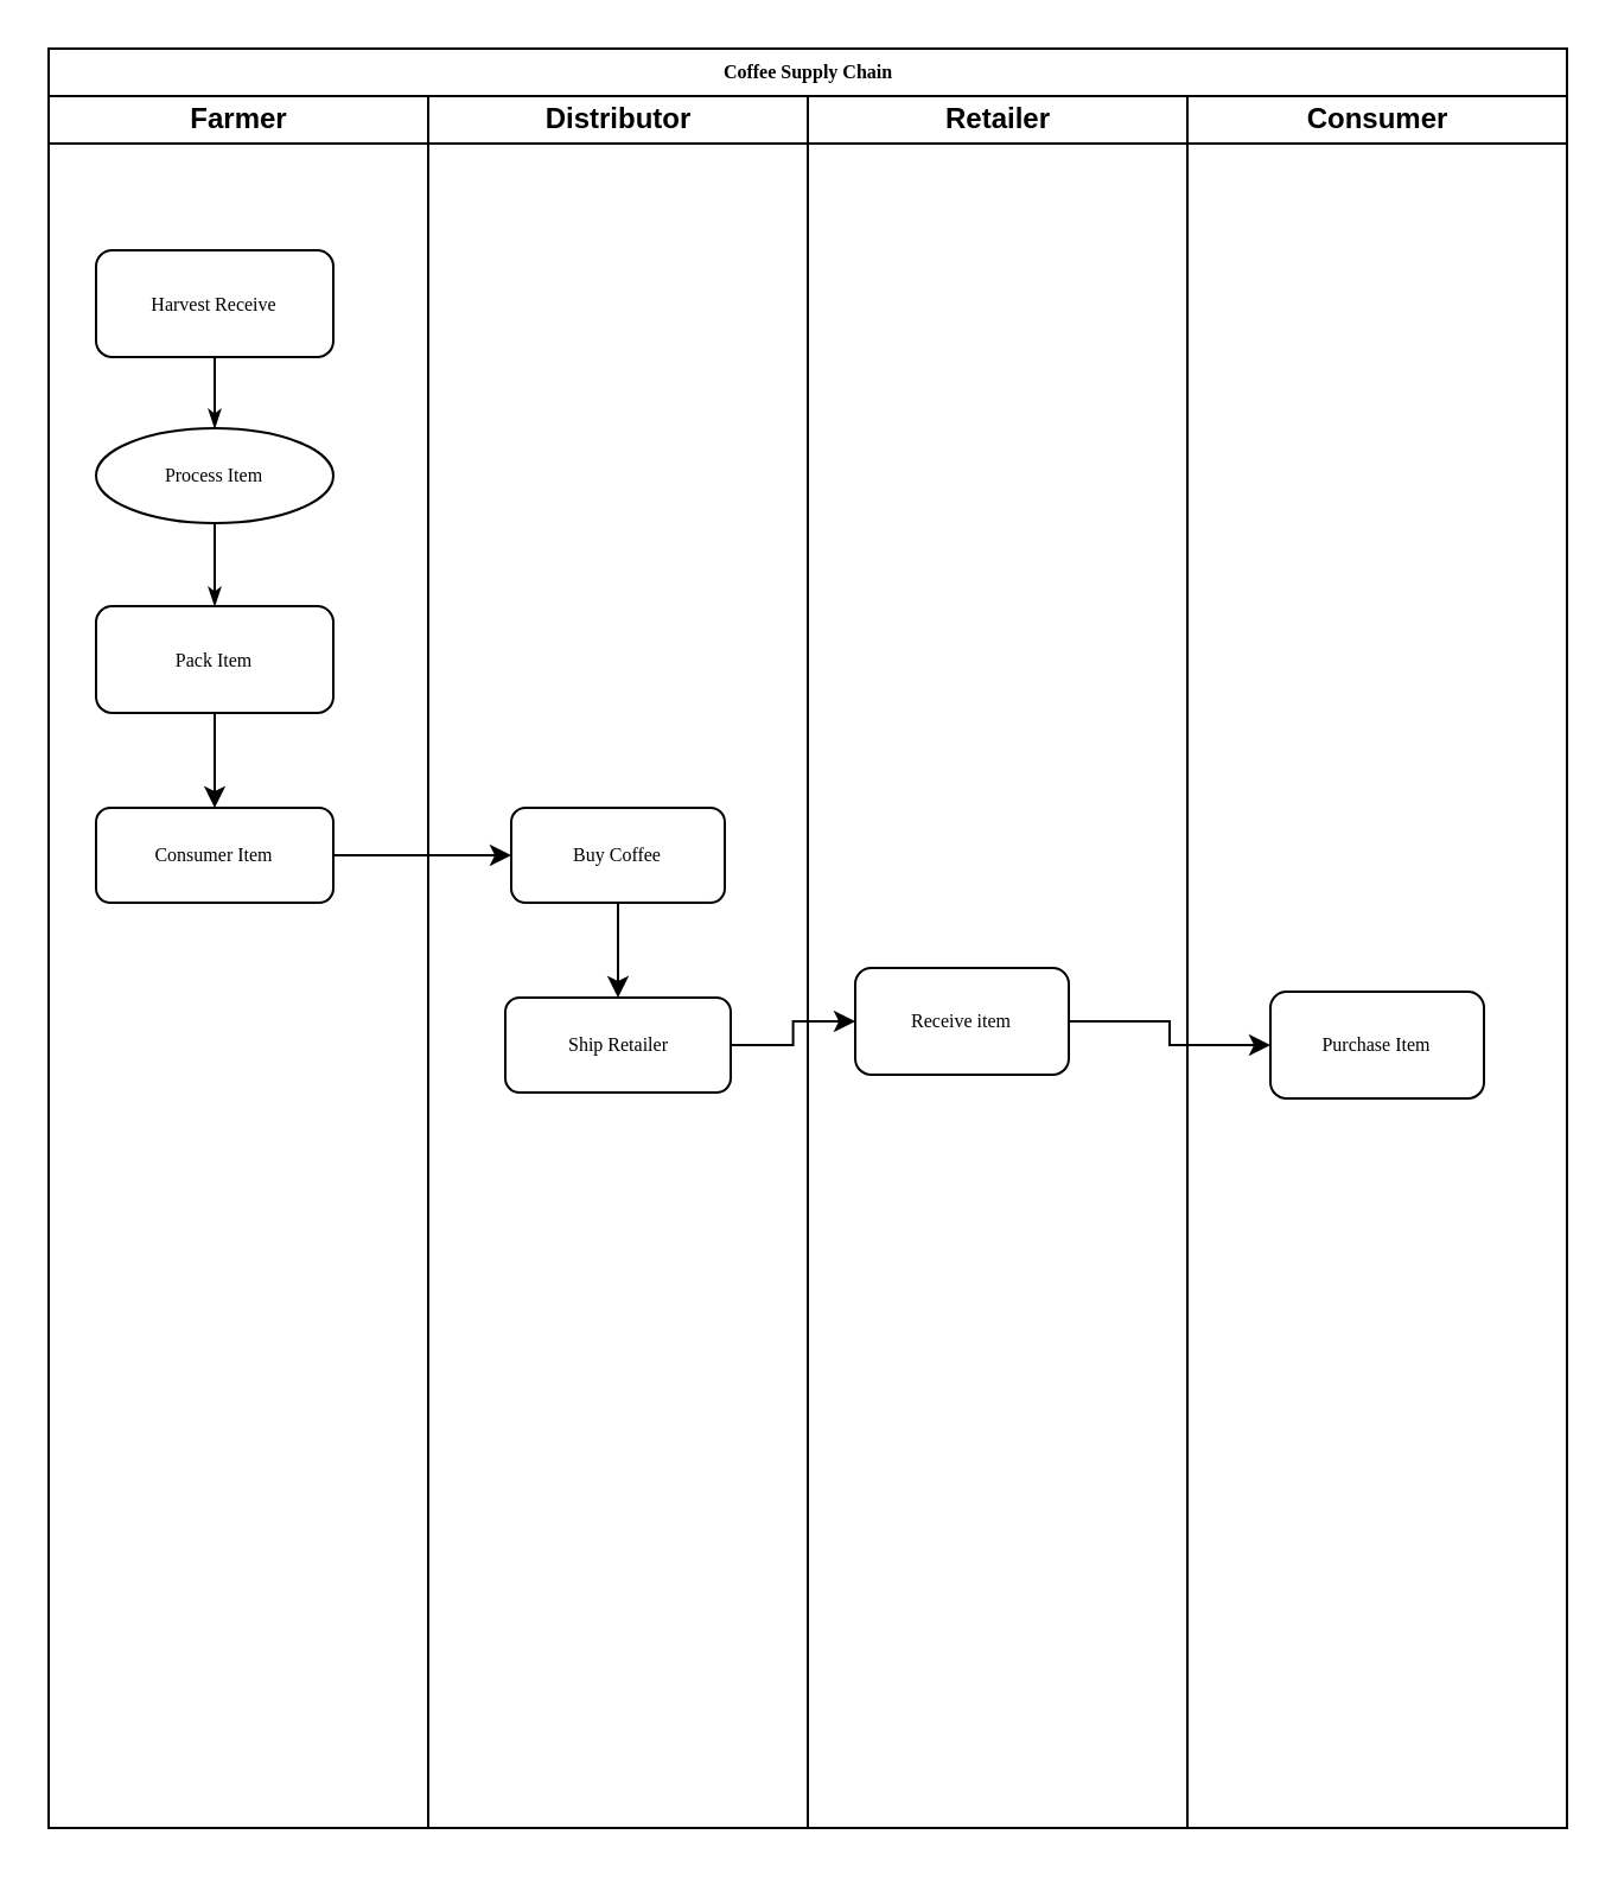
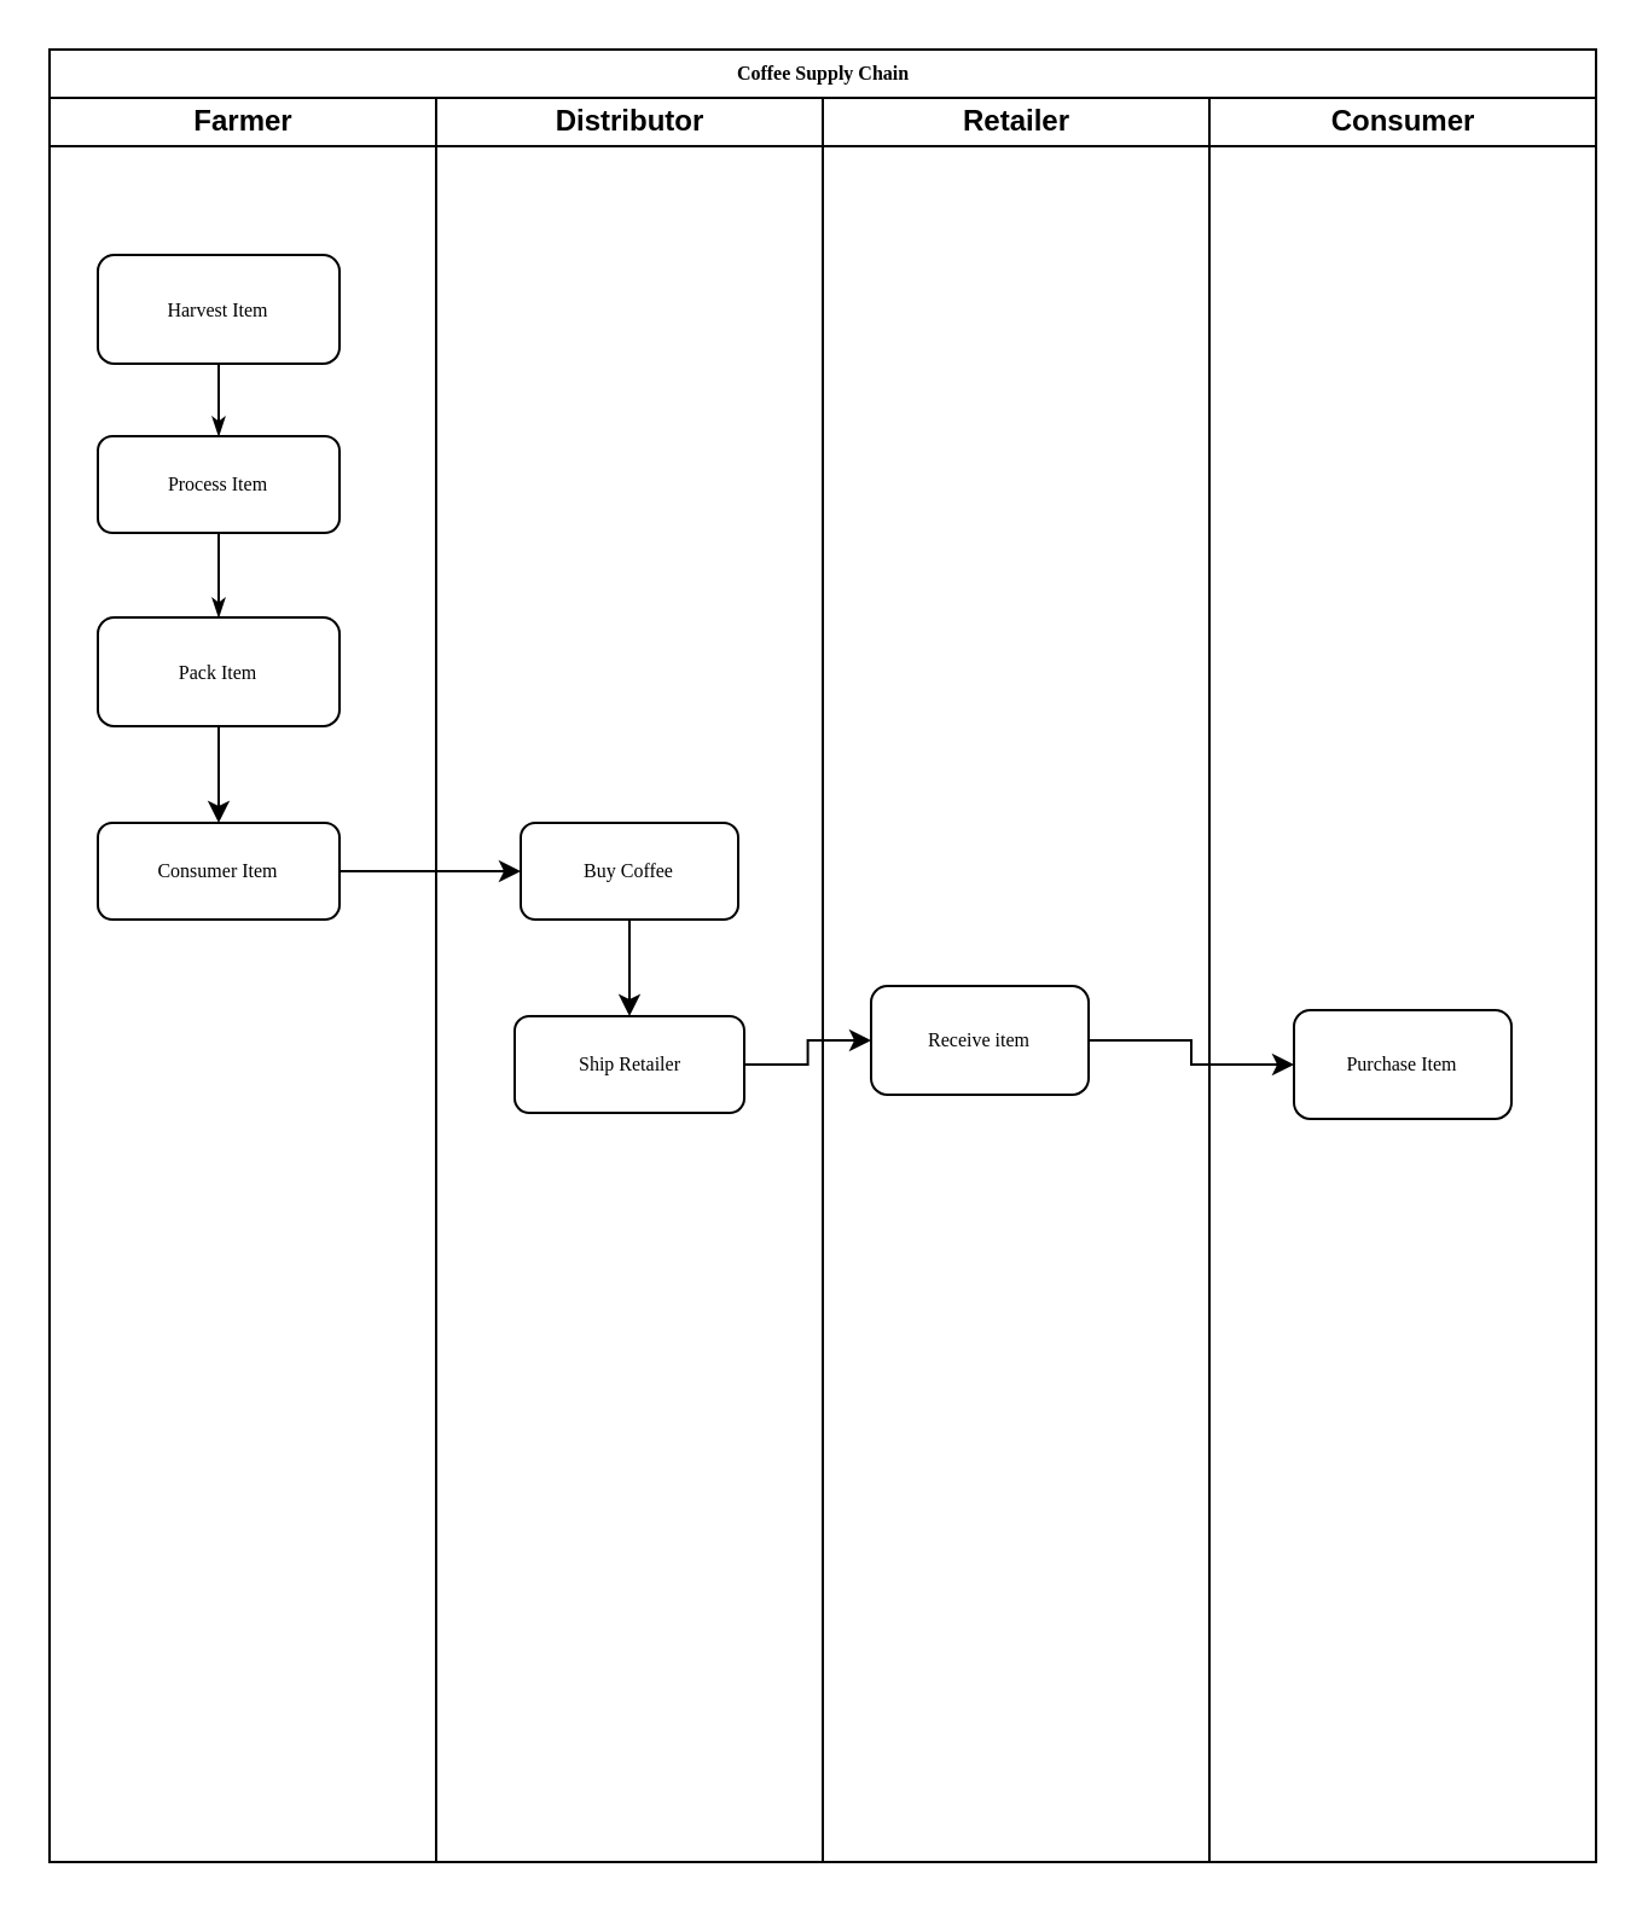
  <mxCell id="0" />
  <mxCell id="1" parent="0" />
  <mxCell id="2" value="Coffee Supply Chain" style="swimlane;html=1;childLayout=stackLayout;startSize=20;rounded=0;shadow=0;labelBackgroundColor=none;strokeWidth=1;fontFamily=Verdana;fontSize=8;align=center;" parent="1" vertex="1"><mxGeometry x="20" y="20" width="640" height="750" as="geometry" /></mxCell>
  <mxCell id="3" value="Farmer" style="swimlane;html=1;startSize=20;" parent="2" vertex="1"><mxGeometry y="20" width="160" height="730" as="geometry" /></mxCell>
- <mxCell id="4" value="Harvest Receive" style="rounded=1;whiteSpace=wrap;html=1;shadow=0;labelBackgroundColor=none;strokeWidth=1;fontFamily=Verdana;fontSize=8;align=center;" parent="3" vertex="1"><mxGeometry x="20" y="65" width="100" height="45" as="geometry" /></mxCell>
+ <mxCell id="4" value="Harvest Item" style="rounded=1;whiteSpace=wrap;html=1;shadow=0;labelBackgroundColor=none;strokeWidth=1;fontFamily=Verdana;fontSize=8;align=center;" parent="3" vertex="1"><mxGeometry x="20" y="65" width="100" height="45" as="geometry" /></mxCell>
  <mxCell id="5" value="Pack Item" style="rounded=1;whiteSpace=wrap;html=1;shadow=0;labelBackgroundColor=none;strokeWidth=1;fontFamily=Verdana;fontSize=8;align=center;" parent="3" vertex="1"><mxGeometry x="20" y="215" width="100" height="45" as="geometry" /></mxCell>
- <mxCell id="6" value="Process Item" style="ellipse;whiteSpace=wrap;html=1;shadow=0;labelBackgroundColor=none;strokeWidth=1;fontFamily=Verdana;fontSize=8;align=center;" parent="3" vertex="1"><mxGeometry x="20" y="140" width="100" height="40" as="geometry" /></mxCell>
+ <mxCell id="6" value="Process Item" style="rounded=1;whiteSpace=wrap;html=1;shadow=0;labelBackgroundColor=none;strokeWidth=1;fontFamily=Verdana;fontSize=8;align=center;" parent="3" vertex="1"><mxGeometry x="20" y="140" width="100" height="40" as="geometry" /></mxCell>
  <mxCell id="7" style="edgeStyle=orthogonalEdgeStyle;rounded=1;html=1;labelBackgroundColor=none;startArrow=none;startFill=0;startSize=5;endArrow=classicThin;endFill=1;endSize=5;jettySize=auto;orthogonalLoop=1;strokeWidth=1;fontFamily=Verdana;fontSize=8" parent="3" source="4" target="6" edge="1"><mxGeometry relative="1" as="geometry" /></mxCell>
  <mxCell id="8" style="edgeStyle=orthogonalEdgeStyle;rounded=1;html=1;labelBackgroundColor=none;startArrow=none;startFill=0;startSize=5;endArrow=classicThin;endFill=1;endSize=5;jettySize=auto;orthogonalLoop=1;strokeWidth=1;fontFamily=Verdana;fontSize=8;exitX=0.5;exitY=1;exitDx=0;exitDy=0;" parent="3" source="6" target="5" edge="1"><mxGeometry relative="1" as="geometry"><Array as="points" /><mxPoint x="70" y="200" as="sourcePoint" /></mxGeometry></mxCell>
  <mxCell id="9" value="Consumer Item" style="whiteSpace=wrap;html=1;rounded=1;shadow=0;fontFamily=Verdana;fontSize=8;strokeWidth=1;" vertex="1" parent="3"><mxGeometry x="20" y="300" width="100" height="40" as="geometry" /></mxCell>
  <mxCell id="10" value="" style="edgeStyle=orthogonalEdgeStyle;rounded=0;orthogonalLoop=1;jettySize=auto;html=1;" edge="1" parent="3" source="5" target="9"><mxGeometry relative="1" as="geometry" /></mxCell>
  <mxCell id="11" value="Distributor" style="swimlane;html=1;startSize=20;" parent="2" vertex="1"><mxGeometry x="160" y="20" width="160" height="730" as="geometry" /></mxCell>
  <mxCell id="12" value="Buy Coffee" style="whiteSpace=wrap;html=1;rounded=1;shadow=0;fontFamily=Verdana;fontSize=8;strokeWidth=1;" vertex="1" parent="11"><mxGeometry x="35" y="300" width="90" height="40" as="geometry" /></mxCell>
  <mxCell id="13" value="Ship Retailer" style="whiteSpace=wrap;html=1;rounded=1;shadow=0;fontFamily=Verdana;fontSize=8;strokeWidth=1;" vertex="1" parent="11"><mxGeometry x="32.5" y="380" width="95" height="40" as="geometry" /></mxCell>
  <mxCell id="14" value="" style="edgeStyle=orthogonalEdgeStyle;rounded=0;orthogonalLoop=1;jettySize=auto;html=1;" edge="1" parent="11" source="12" target="13"><mxGeometry relative="1" as="geometry" /></mxCell>
  <mxCell id="15" value="Retailer" style="swimlane;html=1;startSize=20;" parent="2" vertex="1"><mxGeometry x="320" y="20" width="160" height="730" as="geometry" /></mxCell>
  <mxCell id="16" value="Receive item" style="whiteSpace=wrap;html=1;rounded=1;shadow=0;fontFamily=Verdana;fontSize=8;strokeWidth=1;" vertex="1" parent="15"><mxGeometry x="20" y="367.5" width="90" height="45" as="geometry" /></mxCell>
  <mxCell id="17" value="Consumer" style="swimlane;html=1;startSize=20;" parent="2" vertex="1"><mxGeometry x="480" y="20" width="160" height="730" as="geometry" /></mxCell>
  <mxCell id="18" value="Purchase Item" style="whiteSpace=wrap;html=1;rounded=1;shadow=0;fontFamily=Verdana;fontSize=8;strokeWidth=1;" vertex="1" parent="17"><mxGeometry x="35" y="377.5" width="90" height="45" as="geometry" /></mxCell>
  <mxCell id="19" value="" style="edgeStyle=orthogonalEdgeStyle;rounded=0;orthogonalLoop=1;jettySize=auto;html=1;" edge="1" parent="2" source="9" target="12"><mxGeometry relative="1" as="geometry" /></mxCell>
  <mxCell id="20" value="" style="edgeStyle=orthogonalEdgeStyle;rounded=0;orthogonalLoop=1;jettySize=auto;html=1;" edge="1" parent="2" source="13" target="16"><mxGeometry relative="1" as="geometry" /></mxCell>
  <mxCell id="21" value="" style="edgeStyle=orthogonalEdgeStyle;rounded=0;orthogonalLoop=1;jettySize=auto;html=1;" edge="1" parent="2" source="16" target="18"><mxGeometry relative="1" as="geometry" /></mxCell>
